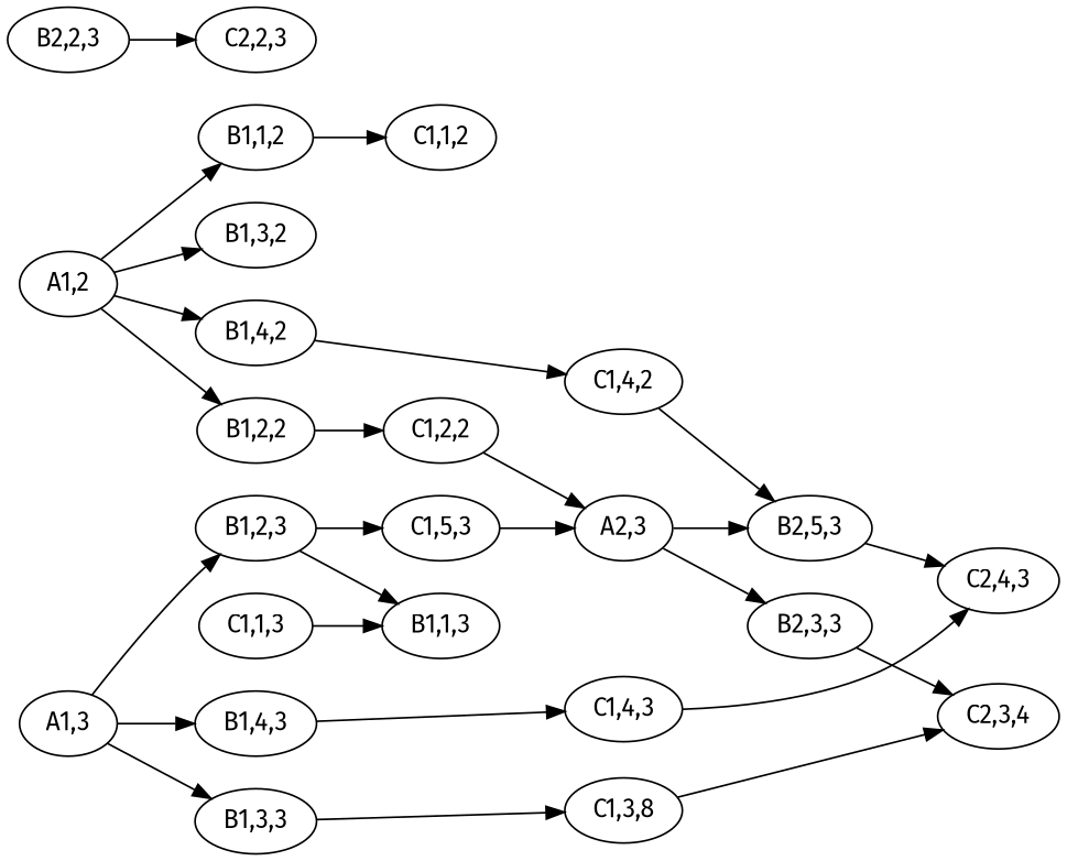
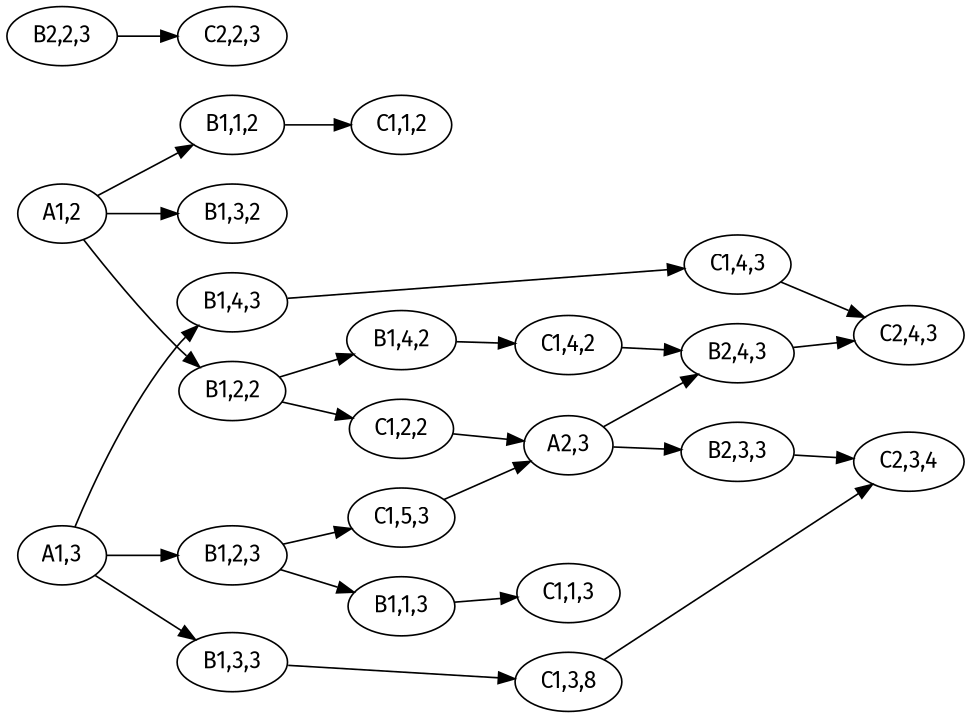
  digraph {
    fontname="Fira Sans"
    rankdir=LR
    node [fontname="Fira Sans"]
    edge [fontname="Fira Sans"]
    n1 [label="A1,2"]
    n2 [label="B1,1,2"]
    n3 [label="B1,2,2"]
    n4 [label="B1,3,2"]
    n5 [label="B1,4,2"]
    n6 [label="C1,1,2"]
    n7 [label="C1,2,2"]
    n8 [label="C1,4,2"]
    n9 [label="A2,3"]
-   n10 [label="B2,5,3"]
+   n10 [label="B2,4,3"]
    n11 [label="B2,3,3"]
    n12 [label="C2,3,4"]
    n13 [label="C2,4,3"]
    n14 [label="A1,3"]
    n15 [label="B1,2,3"]
    n16 [label="B1,3,3"]
    n17 [label="B1,4,3"]
    n18 [label="B1,1,3"]
    n19 [label="C1,1,3"]
    n20 [label="C1,5,3"]
    n21 [label="C1,3,8"]
    n22 [label="C1,4,3"]
    n23 [label="B2,2,3"]
    n24 [label="C2,2,3"]
    n1 -> n2
    n1 -> n3
    n1 -> n4
-   n1 -> n5
+   n3 -> n5
    n2 -> n6
    n3 -> n7
    n5 -> n8
    n7 -> n9
    n8 -> n10
    n9 -> n10
    n9 -> n11
    n10 -> n13
    n11 -> n12
    n14 -> n15
    n14 -> n16
    n14 -> n17
    n15 -> n18
    n15 -> n20
    n16 -> n21
    n17 -> n22
-   n19 -> n18
+   n18 -> n19
    n20 -> n9
    n21 -> n12
    n22 -> n13
    n23 -> n24
  }
